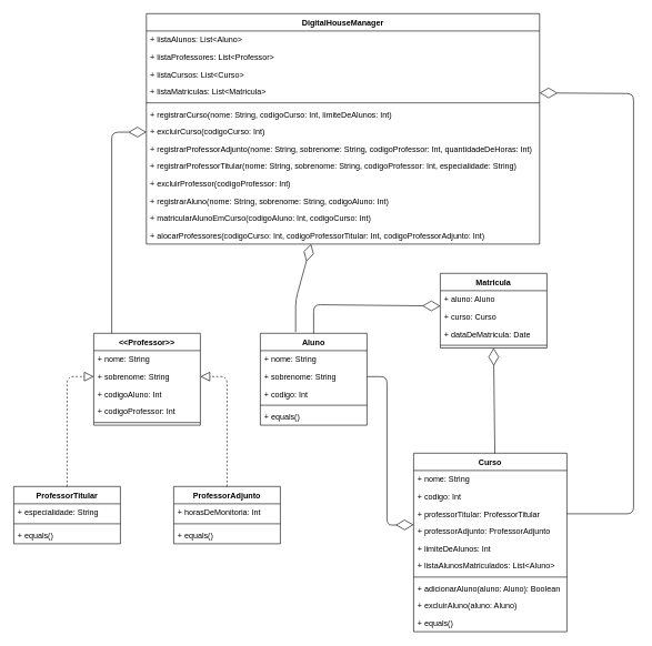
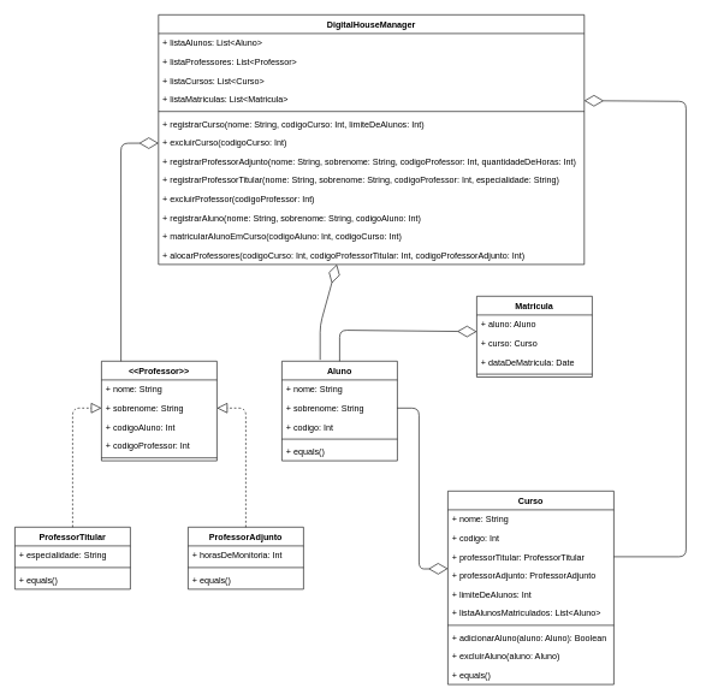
  <mxCell id="0" />
  <mxCell id="1" parent="0" />
  <mxCell id="2" value="Aluno" style="swimlane;fontStyle=1;align=center;verticalAlign=top;childLayout=stackLayout;horizontal=1;startSize=26;horizontalStack=0;resizeParent=1;resizeParentMax=0;resizeLast=0;collapsible=1;marginBottom=0;" parent="1" vertex="1"><mxGeometry x="390" y="500" width="160" height="138" as="geometry" /></mxCell>
  <mxCell id="3" value="+ nome: String" style="text;strokeColor=none;fillColor=none;align=left;verticalAlign=top;spacingLeft=4;spacingRight=4;overflow=hidden;rotatable=0;points=[[0,0.5],[1,0.5]];portConstraint=eastwest;" parent="2" vertex="1"><mxGeometry y="26" width="160" height="26" as="geometry" /></mxCell>
  <mxCell id="4" value="+ sobrenome: String" style="text;strokeColor=none;fillColor=none;align=left;verticalAlign=top;spacingLeft=4;spacingRight=4;overflow=hidden;rotatable=0;points=[[0,0.5],[1,0.5]];portConstraint=eastwest;" parent="2" vertex="1"><mxGeometry y="52" width="160" height="26" as="geometry" /></mxCell>
  <mxCell id="5" value="+ codigo: Int" style="text;strokeColor=none;fillColor=none;align=left;verticalAlign=top;spacingLeft=4;spacingRight=4;overflow=hidden;rotatable=0;points=[[0,0.5],[1,0.5]];portConstraint=eastwest;" parent="2" vertex="1"><mxGeometry y="78" width="160" height="26" as="geometry" /></mxCell>
  <mxCell id="6" value="" style="line;strokeWidth=1;fillColor=none;align=left;verticalAlign=middle;spacingTop=-1;spacingLeft=3;spacingRight=3;rotatable=0;labelPosition=right;points=[];portConstraint=eastwest;" parent="2" vertex="1"><mxGeometry y="104" width="160" height="8" as="geometry" /></mxCell>
  <mxCell id="7" value="+ equals()" style="text;strokeColor=none;fillColor=none;align=left;verticalAlign=top;spacingLeft=4;spacingRight=4;overflow=hidden;rotatable=0;points=[[0,0.5],[1,0.5]];portConstraint=eastwest;" parent="2" vertex="1"><mxGeometry y="112" width="160" height="26" as="geometry" /></mxCell>
  <mxCell id="8" value="ProfessorAdjunto" style="swimlane;fontStyle=1;align=center;verticalAlign=top;childLayout=stackLayout;horizontal=1;startSize=26;horizontalStack=0;resizeParent=1;resizeParentMax=0;resizeLast=0;collapsible=1;marginBottom=0;" parent="1" vertex="1"><mxGeometry x="260" y="730" width="160" height="86" as="geometry" /></mxCell>
  <mxCell id="9" value="+ horasDeMonitoria: Int" style="text;strokeColor=none;fillColor=none;align=left;verticalAlign=top;spacingLeft=4;spacingRight=4;overflow=hidden;rotatable=0;points=[[0,0.5],[1,0.5]];portConstraint=eastwest;" parent="8" vertex="1"><mxGeometry y="26" width="160" height="26" as="geometry" /></mxCell>
  <mxCell id="10" value="" style="line;strokeWidth=1;fillColor=none;align=left;verticalAlign=middle;spacingTop=-1;spacingLeft=3;spacingRight=3;rotatable=0;labelPosition=right;points=[];portConstraint=eastwest;" parent="8" vertex="1"><mxGeometry y="52" width="160" height="8" as="geometry" /></mxCell>
  <mxCell id="11" value="+ equals()" style="text;strokeColor=none;fillColor=none;align=left;verticalAlign=top;spacingLeft=4;spacingRight=4;overflow=hidden;rotatable=0;points=[[0,0.5],[1,0.5]];portConstraint=eastwest;" parent="8" vertex="1"><mxGeometry y="60" width="160" height="26" as="geometry" /></mxCell>
  <mxCell id="12" value="ProfessorTitular" style="swimlane;fontStyle=1;align=center;verticalAlign=top;childLayout=stackLayout;horizontal=1;startSize=26;horizontalStack=0;resizeParent=1;resizeParentMax=0;resizeLast=0;collapsible=1;marginBottom=0;" parent="1" vertex="1"><mxGeometry x="20" y="730" width="160" height="86" as="geometry" /></mxCell>
  <mxCell id="13" value="+ especialidade: String" style="text;strokeColor=none;fillColor=none;align=left;verticalAlign=top;spacingLeft=4;spacingRight=4;overflow=hidden;rotatable=0;points=[[0,0.5],[1,0.5]];portConstraint=eastwest;" parent="12" vertex="1"><mxGeometry y="26" width="160" height="26" as="geometry" /></mxCell>
  <mxCell id="14" value="" style="line;strokeWidth=1;fillColor=none;align=left;verticalAlign=middle;spacingTop=-1;spacingLeft=3;spacingRight=3;rotatable=0;labelPosition=right;points=[];portConstraint=eastwest;" parent="12" vertex="1"><mxGeometry y="52" width="160" height="8" as="geometry" /></mxCell>
  <mxCell id="15" value="+ equals()" style="text;strokeColor=none;fillColor=none;align=left;verticalAlign=top;spacingLeft=4;spacingRight=4;overflow=hidden;rotatable=0;points=[[0,0.5],[1,0.5]];portConstraint=eastwest;" parent="12" vertex="1"><mxGeometry y="60" width="160" height="26" as="geometry" /></mxCell>
  <mxCell id="16" value="&lt;&lt;Professor&gt;&gt;" style="swimlane;fontStyle=1;align=center;verticalAlign=top;childLayout=stackLayout;horizontal=1;startSize=26;horizontalStack=0;resizeParent=1;resizeParentMax=0;resizeLast=0;collapsible=1;marginBottom=0;" parent="1" vertex="1"><mxGeometry x="140" y="500" width="160" height="138" as="geometry" /></mxCell>
  <mxCell id="17" value="+ nome: String" style="text;strokeColor=none;fillColor=none;align=left;verticalAlign=top;spacingLeft=4;spacingRight=4;overflow=hidden;rotatable=0;points=[[0,0.5],[1,0.5]];portConstraint=eastwest;" parent="16" vertex="1"><mxGeometry y="26" width="160" height="26" as="geometry" /></mxCell>
  <mxCell id="18" value="+ sobrenome: String" style="text;strokeColor=none;fillColor=none;align=left;verticalAlign=top;spacingLeft=4;spacingRight=4;overflow=hidden;rotatable=0;points=[[0,0.5],[1,0.5]];portConstraint=eastwest;" parent="16" vertex="1"><mxGeometry y="52" width="160" height="26" as="geometry" /></mxCell>
  <mxCell id="19" value="+ codigoAluno: Int" style="text;strokeColor=none;fillColor=none;align=left;verticalAlign=top;spacingLeft=4;spacingRight=4;overflow=hidden;rotatable=0;points=[[0,0.5],[1,0.5]];portConstraint=eastwest;" parent="16" vertex="1"><mxGeometry y="78" width="160" height="26" as="geometry" /></mxCell>
  <mxCell id="20" value="+ codigoProfessor: Int" style="text;strokeColor=none;fillColor=none;align=left;verticalAlign=top;spacingLeft=4;spacingRight=4;overflow=hidden;rotatable=0;points=[[0,0.5],[1,0.5]];portConstraint=eastwest;" parent="16" vertex="1"><mxGeometry y="104" width="160" height="26" as="geometry" /></mxCell>
  <mxCell id="21" value="" style="line;strokeWidth=1;fillColor=none;align=left;verticalAlign=middle;spacingTop=-1;spacingLeft=3;spacingRight=3;rotatable=0;labelPosition=right;points=[];portConstraint=eastwest;" parent="16" vertex="1"><mxGeometry y="130" width="160" height="8" as="geometry" /></mxCell>
  <mxCell id="22" value="" style="endArrow=block;dashed=1;endFill=0;endSize=12;html=1;exitX=0.5;exitY=0;exitDx=0;exitDy=0;entryX=1;entryY=0.5;entryDx=0;entryDy=0;" parent="1" source="8" target="18" edge="1"><mxGeometry width="160" relative="1" as="geometry"><mxPoint x="170" y="620" as="sourcePoint" /><mxPoint x="330" y="620" as="targetPoint" /><Array as="points"><mxPoint x="340" y="565" /></Array></mxGeometry></mxCell>
  <mxCell id="23" value="" style="endArrow=block;dashed=1;endFill=0;endSize=12;html=1;exitX=0.5;exitY=0;exitDx=0;exitDy=0;entryX=0;entryY=0.5;entryDx=0;entryDy=0;" parent="1" source="12" target="18" edge="1"><mxGeometry width="160" relative="1" as="geometry"><mxPoint x="170" y="620" as="sourcePoint" /><mxPoint x="330" y="620" as="targetPoint" /><Array as="points"><mxPoint y="565" x="100" /></Array></mxGeometry></mxCell>
  <mxCell id="24" value="Curso" style="swimlane;fontStyle=1;align=center;verticalAlign=top;childLayout=stackLayout;horizontal=1;startSize=26;horizontalStack=0;resizeParent=1;resizeParentMax=0;resizeLast=0;collapsible=1;marginBottom=0;" parent="1" vertex="1"><mxGeometry x="620" y="680" width="230" height="268" as="geometry" /></mxCell>
  <mxCell id="25" value="+ nome: String" style="text;strokeColor=none;fillColor=none;align=left;verticalAlign=top;spacingLeft=4;spacingRight=4;overflow=hidden;rotatable=0;points=[[0,0.5],[1,0.5]];portConstraint=eastwest;" parent="24" vertex="1"><mxGeometry y="26" width="230" height="26" as="geometry" /></mxCell>
  <mxCell id="26" value="+ codigo: Int" style="text;strokeColor=none;fillColor=none;align=left;verticalAlign=top;spacingLeft=4;spacingRight=4;overflow=hidden;rotatable=0;points=[[0,0.5],[1,0.5]];portConstraint=eastwest;" parent="24" vertex="1"><mxGeometry y="52" width="230" height="26" as="geometry" /></mxCell>
  <mxCell id="27" value="+ professorTitular: ProfessorTitular" style="text;strokeColor=none;fillColor=none;align=left;verticalAlign=top;spacingLeft=4;spacingRight=4;overflow=hidden;rotatable=0;points=[[0,0.5],[1,0.5]];portConstraint=eastwest;" parent="24" vertex="1"><mxGeometry y="78" width="230" height="26" as="geometry" /></mxCell>
  <mxCell id="28" value="+ professorAdjunto: ProfessorAdjunto" style="text;strokeColor=none;fillColor=none;align=left;verticalAlign=top;spacingLeft=4;spacingRight=4;overflow=hidden;rotatable=0;points=[[0,0.5],[1,0.5]];portConstraint=eastwest;" parent="24" vertex="1"><mxGeometry y="104" width="230" height="26" as="geometry" /></mxCell>
  <mxCell id="29" value="+ limiteDeAlunos: Int" style="text;strokeColor=none;fillColor=none;align=left;verticalAlign=top;spacingLeft=4;spacingRight=4;overflow=hidden;rotatable=0;points=[[0,0.5],[1,0.5]];portConstraint=eastwest;" parent="24" vertex="1"><mxGeometry y="130" width="230" height="26" as="geometry" /></mxCell>
  <mxCell id="30" value="+ listaAlunosMatriculados: List&lt;Aluno&gt;" style="text;strokeColor=none;fillColor=none;align=left;verticalAlign=top;spacingLeft=4;spacingRight=4;overflow=hidden;rotatable=0;points=[[0,0.5],[1,0.5]];portConstraint=eastwest;" parent="24" vertex="1"><mxGeometry y="156" width="230" height="26" as="geometry" /></mxCell>
  <mxCell id="31" value="" style="line;strokeWidth=1;fillColor=none;align=left;verticalAlign=middle;spacingTop=-1;spacingLeft=3;spacingRight=3;rotatable=0;labelPosition=right;points=[];portConstraint=eastwest;" parent="24" vertex="1"><mxGeometry y="182" width="230" height="8" as="geometry" /></mxCell>
  <mxCell id="32" value="+ adicionarAluno(aluno: Aluno): Boolean" style="text;strokeColor=none;fillColor=none;align=left;verticalAlign=top;spacingLeft=4;spacingRight=4;overflow=hidden;rotatable=0;points=[[0,0.5],[1,0.5]];portConstraint=eastwest;" vertex="1" parent="24"><mxGeometry y="190" width="230" height="26" as="geometry" /></mxCell>
  <mxCell id="33" value="+ excluirAluno(aluno: Aluno)" style="text;strokeColor=none;fillColor=none;align=left;verticalAlign=top;spacingLeft=4;spacingRight=4;overflow=hidden;rotatable=0;points=[[0,0.5],[1,0.5]];portConstraint=eastwest;" vertex="1" parent="24"><mxGeometry y="216" width="230" height="26" as="geometry" /></mxCell>
  <mxCell id="34" value="+ equals()" style="text;strokeColor=none;fillColor=none;align=left;verticalAlign=top;spacingLeft=4;spacingRight=4;overflow=hidden;rotatable=0;points=[[0,0.5],[1,0.5]];portConstraint=eastwest;" parent="24" vertex="1"><mxGeometry y="242" width="230" height="26" as="geometry" /></mxCell>
  <mxCell id="35" value="" style="endArrow=diamondThin;endFill=0;endSize=24;html=1;exitX=1;exitY=0.5;exitDx=0;exitDy=0;" parent="1" source="4" edge="1"><mxGeometry width="160" relative="1" as="geometry"><mxPoint x="460" y="787.5" as="sourcePoint" /><mxPoint x="620" y="787.5" as="targetPoint" /><Array as="points"><mxPoint x="580" y="565" /><mxPoint x="580" y="788" /></Array></mxGeometry></mxCell>
  <mxCell id="36" value="Matricula" style="swimlane;fontStyle=1;align=center;verticalAlign=top;childLayout=stackLayout;horizontal=1;startSize=26;horizontalStack=0;resizeParent=1;resizeParentMax=0;resizeLast=0;collapsible=1;marginBottom=0;" parent="1" vertex="1"><mxGeometry x="660" y="410" width="160" height="112" as="geometry" /></mxCell>
  <mxCell id="37" value="+ aluno: Aluno" style="text;strokeColor=none;fillColor=none;align=left;verticalAlign=top;spacingLeft=4;spacingRight=4;overflow=hidden;rotatable=0;points=[[0,0.5],[1,0.5]];portConstraint=eastwest;" parent="36" vertex="1"><mxGeometry y="26" width="160" height="26" as="geometry" /></mxCell>
  <mxCell id="38" value="+ curso: Curso" style="text;strokeColor=none;fillColor=none;align=left;verticalAlign=top;spacingLeft=4;spacingRight=4;overflow=hidden;rotatable=0;points=[[0,0.5],[1,0.5]];portConstraint=eastwest;" parent="36" vertex="1"><mxGeometry y="52" width="160" height="26" as="geometry" /></mxCell>
  <mxCell id="39" value="+ dataDeMatricula: Date" style="text;strokeColor=none;fillColor=none;align=left;verticalAlign=top;spacingLeft=4;spacingRight=4;overflow=hidden;rotatable=0;points=[[0,0.5],[1,0.5]];portConstraint=eastwest;" parent="36" vertex="1"><mxGeometry y="78" width="160" height="26" as="geometry" /></mxCell>
  <mxCell id="40" value="" style="line;strokeWidth=1;fillColor=none;align=left;verticalAlign=middle;spacingTop=-1;spacingLeft=3;spacingRight=3;rotatable=0;labelPosition=right;points=[];portConstraint=eastwest;" parent="36" vertex="1"><mxGeometry y="104" width="160" height="8" as="geometry" /></mxCell>
  <mxCell id="41" value="" style="endArrow=diamondThin;endFill=0;endSize=24;html=1;exitX=0.5;exitY=0;exitDx=0;exitDy=0;" parent="1" source="2" edge="1"><mxGeometry width="160" relative="1" as="geometry"><mxPoint x="470" y="460" as="sourcePoint" /><mxPoint x="660" y="459" as="targetPoint" /><Array as="points"><mxPoint x="470" y="457" /></Array></mxGeometry></mxCell>
- <mxCell id="42" value="" style="endArrow=diamondThin;endFill=0;endSize=24;html=1;entryX=0.5;entryY=1;entryDx=0;entryDy=0;exitX=0.53;exitY=0;exitDx=0;exitDy=0;exitPerimeter=0;" parent="1" source="24" target="36" edge="1"><mxGeometry width="160" relative="1" as="geometry"><mxPoint x="820" y="610" as="sourcePoint" /><mxPoint x="700" y="600" as="targetPoint" /></mxGeometry></mxCell>
  <mxCell id="43" value="" style="endArrow=diamondThin;endFill=0;endSize=24;html=1;exitX=1;exitY=0.5;exitDx=0;exitDy=0;" parent="1" source="27" target="49" edge="1"><mxGeometry width="160" relative="1" as="geometry"><mxPoint x="950" y="770" as="sourcePoint" /><mxPoint x="750" y="220" as="targetPoint" /><Array as="points"><mxPoint x="950" y="771" /><mxPoint x="950" y="140" /></Array></mxGeometry></mxCell>
  <mxCell id="44" value="" style="endArrow=none;endFill=0;endSize=24;html=1;entryX=0.169;entryY=0;entryDx=0;entryDy=0;entryPerimeter=0;startArrow=diamondThin;startFill=0;startSize=24;" edge="1" parent="1" source="52" target="16"><mxGeometry width="160" relative="1" as="geometry"><mxPoint x="167" y="190" as="sourcePoint" /><mxPoint x="260" y="370" as="targetPoint" /><Array as="points"><mxPoint x="167" y="198" /></Array></mxGeometry></mxCell>
  <mxCell id="45" value="DigitalHouseManager" style="swimlane;fontStyle=1;align=center;verticalAlign=top;childLayout=stackLayout;horizontal=1;startSize=26;horizontalStack=0;resizeParent=1;resizeParentMax=0;resizeLast=0;collapsible=1;marginBottom=0;" parent="1" vertex="1"><mxGeometry x="219" y="20" width="590" height="346" as="geometry" /></mxCell>
  <mxCell id="46" value="+ listaAlunos: List&lt;Aluno&gt;" style="text;strokeColor=none;fillColor=none;align=left;verticalAlign=top;spacingLeft=4;spacingRight=4;overflow=hidden;rotatable=0;points=[[0,0.5],[1,0.5]];portConstraint=eastwest;" parent="45" vertex="1"><mxGeometry y="26" width="590" height="26" as="geometry" /></mxCell>
  <mxCell id="47" value="+ listaProfessores: List&lt;Professor&gt;" style="text;strokeColor=none;fillColor=none;align=left;verticalAlign=top;spacingLeft=4;spacingRight=4;overflow=hidden;rotatable=0;points=[[0,0.5],[1,0.5]];portConstraint=eastwest;" parent="45" vertex="1"><mxGeometry y="52" width="590" height="26" as="geometry" /></mxCell>
  <mxCell id="48" value="+ listaCursos: List&lt;Curso&gt;" style="text;strokeColor=none;fillColor=none;align=left;verticalAlign=top;spacingLeft=4;spacingRight=4;overflow=hidden;rotatable=0;points=[[0,0.5],[1,0.5]];portConstraint=eastwest;" parent="45" vertex="1"><mxGeometry y="78" width="590" height="26" as="geometry" /></mxCell>
  <mxCell id="49" value="+ listaMatriculas: List&lt;Matricula&gt;" style="text;strokeColor=none;fillColor=none;align=left;verticalAlign=top;spacingLeft=4;spacingRight=4;overflow=hidden;rotatable=0;points=[[0,0.5],[1,0.5]];portConstraint=eastwest;" parent="45" vertex="1"><mxGeometry y="104" width="590" height="26" as="geometry" /></mxCell>
  <mxCell id="50" value="" style="line;strokeWidth=1;fillColor=none;align=left;verticalAlign=middle;spacingTop=-1;spacingLeft=3;spacingRight=3;rotatable=0;labelPosition=right;points=[];portConstraint=eastwest;" parent="45" vertex="1"><mxGeometry y="130" width="590" height="8" as="geometry" /></mxCell>
  <mxCell id="51" value="+ registrarCurso(nome: String, codigoCurso: Int, limiteDeAlunos: Int)" style="text;strokeColor=none;fillColor=none;align=left;verticalAlign=top;spacingLeft=4;spacingRight=4;overflow=hidden;rotatable=0;points=[[0,0.5],[1,0.5]];portConstraint=eastwest;" vertex="1" parent="45"><mxGeometry y="138" width="590" height="26" as="geometry" /></mxCell>
  <mxCell id="52" value="+ excluirCurso(codigoCurso: Int)" style="text;strokeColor=none;fillColor=none;align=left;verticalAlign=top;spacingLeft=4;spacingRight=4;overflow=hidden;rotatable=0;points=[[0,0.5],[1,0.5]];portConstraint=eastwest;" vertex="1" parent="45"><mxGeometry y="164" width="590" height="26" as="geometry" /></mxCell>
  <mxCell id="53" value="+ registrarProfessorAdjunto(nome: String, sobrenome: String, codigoProfessor: Int, quantidadeDeHoras: Int)" style="text;strokeColor=none;fillColor=none;align=left;verticalAlign=top;spacingLeft=4;spacingRight=4;overflow=hidden;rotatable=0;points=[[0,0.5],[1,0.5]];portConstraint=eastwest;" vertex="1" parent="45"><mxGeometry y="190" width="590" height="26" as="geometry" /></mxCell>
  <mxCell id="54" value="+ registrarProfessorTitular(nome: String, sobrenome: String, codigoProfessor: Int, especialidade: String)" style="text;strokeColor=none;fillColor=none;align=left;verticalAlign=top;spacingLeft=4;spacingRight=4;overflow=hidden;rotatable=0;points=[[0,0.5],[1,0.5]];portConstraint=eastwest;" vertex="1" parent="45"><mxGeometry y="216" width="590" height="26" as="geometry" /></mxCell>
  <mxCell id="55" value="+ excluirProfessor(codigoProfessor: Int)" style="text;strokeColor=none;fillColor=none;align=left;verticalAlign=top;spacingLeft=4;spacingRight=4;overflow=hidden;rotatable=0;points=[[0,0.5],[1,0.5]];portConstraint=eastwest;" vertex="1" parent="45"><mxGeometry y="242" width="590" height="26" as="geometry" /></mxCell>
  <mxCell id="56" value="+ registrarAluno(nome: String, sobrenome: String, codigoAluno: Int)" style="text;strokeColor=none;fillColor=none;align=left;verticalAlign=top;spacingLeft=4;spacingRight=4;overflow=hidden;rotatable=0;points=[[0,0.5],[1,0.5]];portConstraint=eastwest;" vertex="1" parent="45"><mxGeometry y="268" width="590" height="26" as="geometry" /></mxCell>
  <mxCell id="57" value="+ matricularAlunoEmCurso(codigoAluno: Int, codigoCurso: Int)" style="text;strokeColor=none;fillColor=none;align=left;verticalAlign=top;spacingLeft=4;spacingRight=4;overflow=hidden;rotatable=0;points=[[0,0.5],[1,0.5]];portConstraint=eastwest;" vertex="1" parent="45"><mxGeometry y="294" width="590" height="26" as="geometry" /></mxCell>
  <mxCell id="58" value="+ alocarProfessores(codigoCurso: Int, codigoProfessorTitular: Int, codigoProfessorAdjunto: Int)" style="text;strokeColor=none;fillColor=none;align=left;verticalAlign=top;spacingLeft=4;spacingRight=4;overflow=hidden;rotatable=0;points=[[0,0.5],[1,0.5]];portConstraint=eastwest;" vertex="1" parent="45"><mxGeometry y="320" width="590" height="26" as="geometry" /></mxCell>
  <mxCell id="59" value="" style="endArrow=diamondThin;endFill=0;endSize=24;html=1;exitX=0.331;exitY=-0.014;exitDx=0;exitDy=0;exitPerimeter=0;" edge="1" parent="1" source="2" target="45"><mxGeometry width="160" relative="1" as="geometry"><mxPoint x="300" y="420" as="sourcePoint" /><mxPoint x="460" y="420" as="targetPoint" /><Array as="points"><mxPoint x="443" y="450" /></Array></mxGeometry></mxCell>
